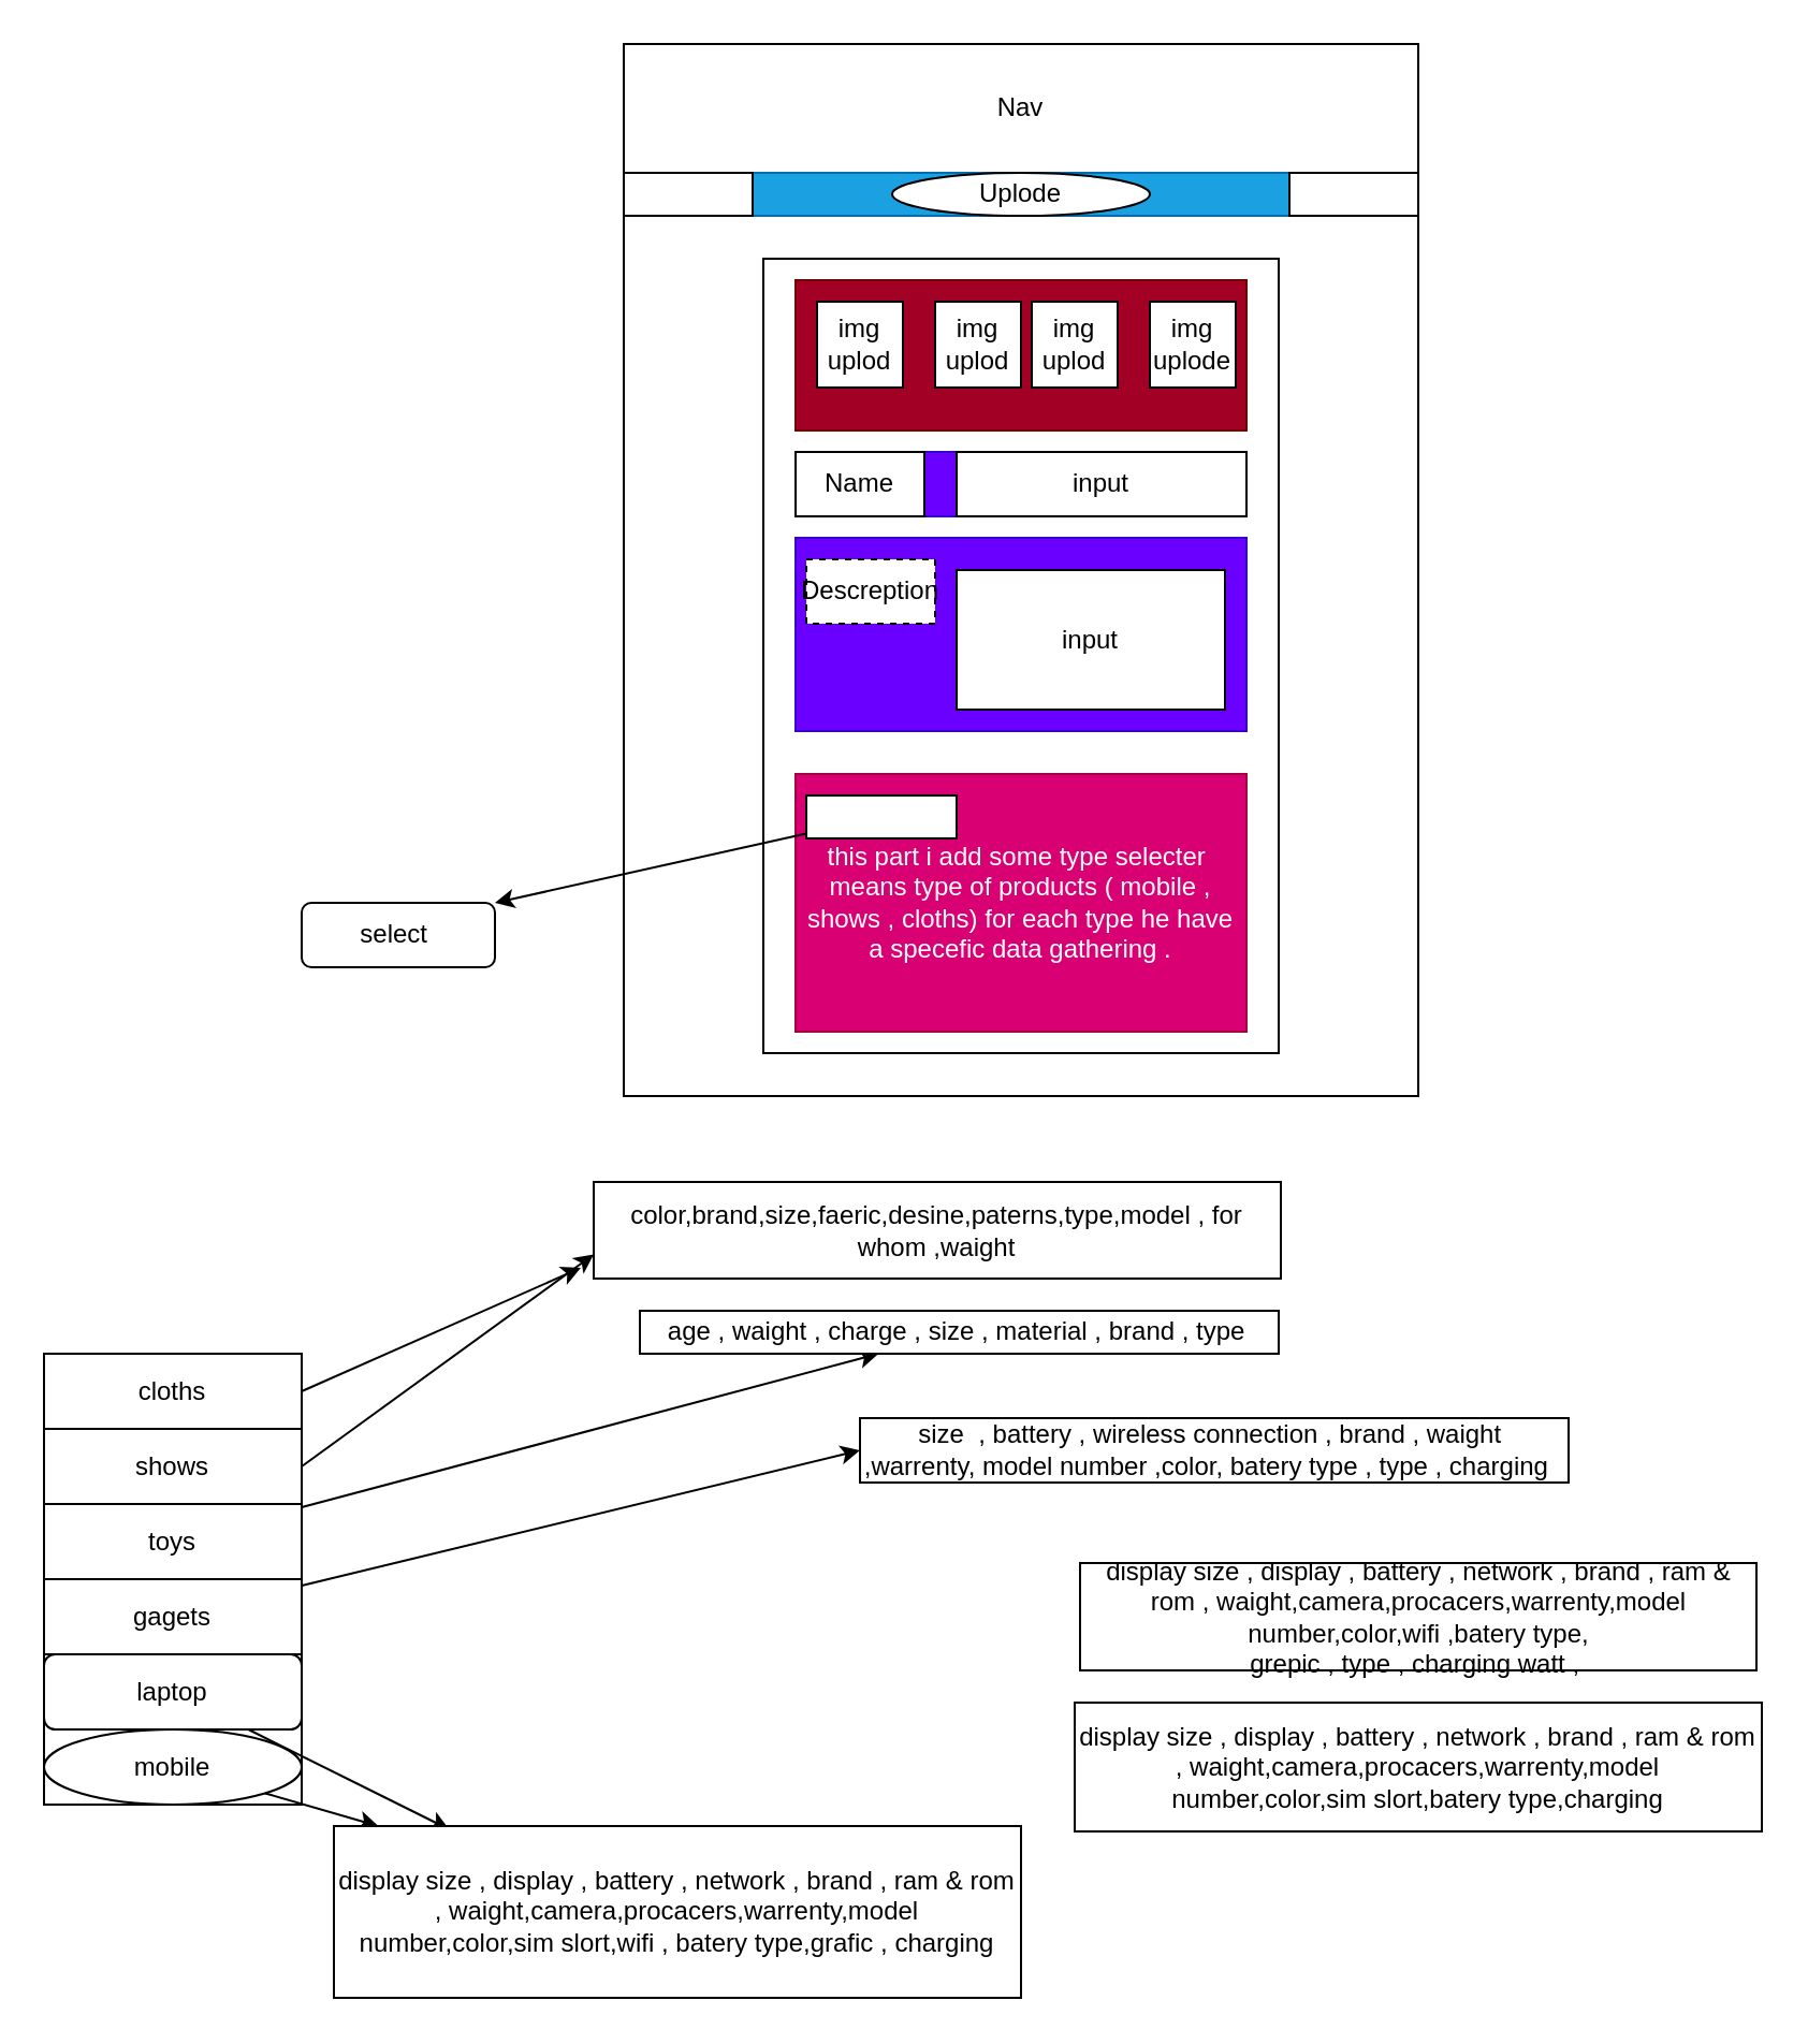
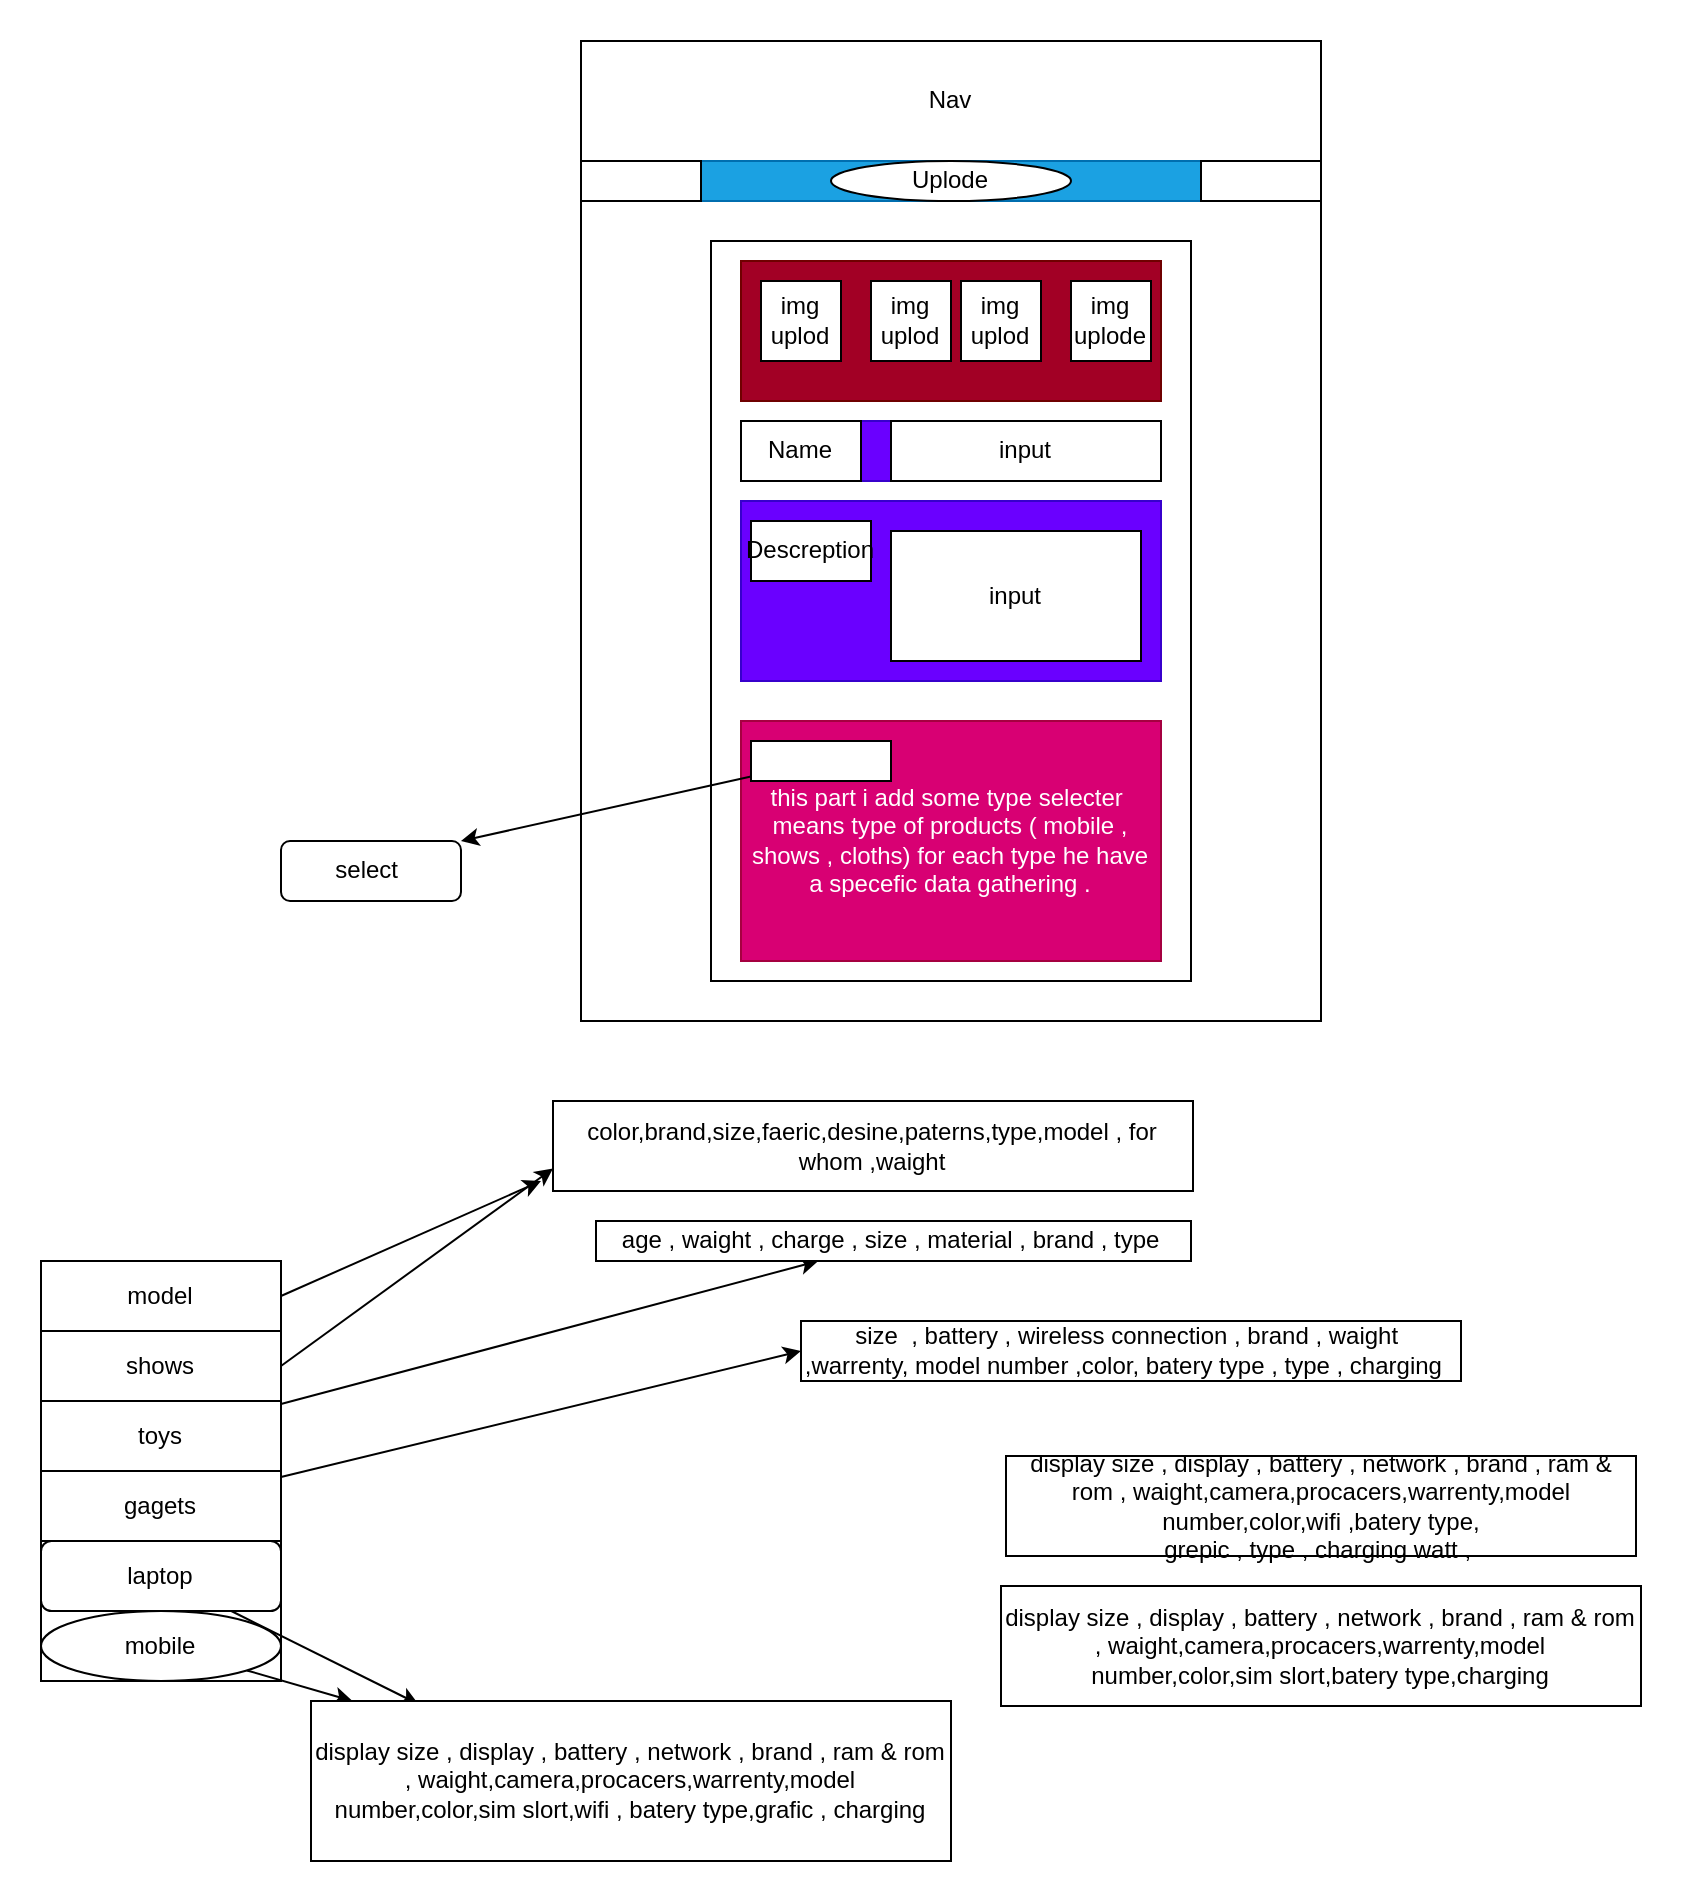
  <mxCell id="0" />
  <mxCell id="1" parent="0" />
  <mxCell id="2" value="" style="rounded=0;whiteSpace=wrap;html=1;" parent="1" vertex="1"><mxGeometry x="290" y="20" width="370" height="490" as="geometry" /></mxCell>
  <mxCell id="3" value="Nav" style="rounded=0;whiteSpace=wrap;html=1;" parent="1" vertex="1"><mxGeometry x="290" y="20" width="370" height="60" as="geometry" /></mxCell>
  <mxCell id="4" value="" style="rounded=0;whiteSpace=wrap;html=1;fillColor=#1ba1e2;fontColor=#ffffff;strokeColor=#006EAF;" parent="1" vertex="1"><mxGeometry x="290" y="80" width="370" height="20" as="geometry" /></mxCell>
  <mxCell id="5" value="" style="rounded=0;whiteSpace=wrap;html=1;" parent="1" vertex="1"><mxGeometry x="290" y="80" width="60" height="20" as="geometry" /></mxCell>
  <mxCell id="6" value="Uplode" style="ellipse;whiteSpace=wrap;html=1;" parent="1" vertex="1"><mxGeometry x="415" y="80" width="120" height="20" as="geometry" /></mxCell>
  <mxCell id="7" value="" style="rounded=0;whiteSpace=wrap;html=1;" parent="1" vertex="1"><mxGeometry x="600" y="80" width="60" height="20" as="geometry" /></mxCell>
  <mxCell id="8" value="" style="rounded=0;whiteSpace=wrap;html=1;fontStyle=1" parent="1" vertex="1"><mxGeometry x="355" y="120" width="240" height="370" as="geometry" /></mxCell>
  <mxCell id="9" value="" style="rounded=0;whiteSpace=wrap;html=1;fillColor=#6a00ff;fontColor=#ffffff;strokeColor=#3700CC;" parent="1" vertex="1"><mxGeometry x="370" y="210" width="210" height="30" as="geometry" /></mxCell>
  <mxCell id="10" value="Name" style="rounded=0;whiteSpace=wrap;html=1;" parent="1" vertex="1"><mxGeometry x="370" y="210" width="60" height="30" as="geometry" /></mxCell>
  <mxCell id="11" value="input" style="rounded=0;whiteSpace=wrap;html=1;" parent="1" vertex="1"><mxGeometry x="445" y="210" width="135" height="30" as="geometry" /></mxCell>
  <mxCell id="12" value="" style="rounded=0;whiteSpace=wrap;html=1;fillColor=#6a00ff;fontColor=#ffffff;strokeColor=#3700CC;" parent="1" vertex="1"><mxGeometry x="370" y="250" width="210" height="90" as="geometry" /></mxCell>
- <mxCell id="13" value="Descreption" style="rounded=0;whiteSpace=wrap;html=1;dashed=1;" parent="1" vertex="1"><mxGeometry x="375" y="260" width="60" height="30" as="geometry" /></mxCell>
+ <mxCell id="13" value="Descreption" style="rounded=0;whiteSpace=wrap;html=1;" parent="1" vertex="1"><mxGeometry x="375" y="260" width="60" height="30" as="geometry" /></mxCell>
  <mxCell id="14" value="" style="rounded=0;whiteSpace=wrap;html=1;fillColor=#a20025;fontColor=#ffffff;strokeColor=#6F0000;" parent="1" vertex="1"><mxGeometry x="370" y="130" width="210" height="70" as="geometry" /></mxCell>
  <mxCell id="15" value="img uplod" style="whiteSpace=wrap;html=1;aspect=fixed;" parent="1" vertex="1"><mxGeometry x="380" y="140" width="40" height="40" as="geometry" /></mxCell>
  <mxCell id="16" value="img uplod" style="whiteSpace=wrap;html=1;aspect=fixed;" parent="1" vertex="1"><mxGeometry x="435" y="140" width="40" height="40" as="geometry" /></mxCell>
  <mxCell id="17" value="img uplod" style="whiteSpace=wrap;html=1;aspect=fixed;" parent="1" vertex="1"><mxGeometry x="480" y="140" width="40" height="40" as="geometry" /></mxCell>
  <mxCell id="18" value="img uplode" style="whiteSpace=wrap;html=1;aspect=fixed;" parent="1" vertex="1"><mxGeometry x="535" y="140" width="40" height="40" as="geometry" /></mxCell>
  <mxCell id="19" value="input" style="rounded=0;whiteSpace=wrap;html=1;" parent="1" vertex="1"><mxGeometry x="445" y="265" width="125" height="65" as="geometry" /></mxCell>
  <mxCell id="20" value="this part i add some type selecter&amp;nbsp;&lt;br&gt;means type of products ( mobile ,&lt;br&gt;shows , cloths) for each type he have a specefic data gathering ." style="rounded=0;whiteSpace=wrap;html=1;fillColor=#d80073;fontColor=#ffffff;strokeColor=#A50040;" parent="1" vertex="1"><mxGeometry x="370" y="360" width="210" height="120" as="geometry" /></mxCell>
  <mxCell id="21" style="edgeStyle=none;html=1;entryX=1;entryY=0;entryDx=0;entryDy=0;" parent="1" source="22" target="23" edge="1"><mxGeometry relative="1" as="geometry"><mxPoint x="140" y="440" as="targetPoint" /></mxGeometry></mxCell>
  <mxCell id="22" value="" style="rounded=0;whiteSpace=wrap;html=1;" parent="1" vertex="1"><mxGeometry x="375" y="370" width="70" height="20" as="geometry" /></mxCell>
  <mxCell id="23" value="select&amp;nbsp;" style="rounded=1;whiteSpace=wrap;html=1;" parent="1" vertex="1"><mxGeometry x="140" y="420" width="90" height="30" as="geometry" /></mxCell>
  <mxCell id="24" value="" style="rounded=0;whiteSpace=wrap;html=1;" parent="1" vertex="1"><mxGeometry x="20" y="630" width="120" height="210" as="geometry" /></mxCell>
  <mxCell id="25" value="" style="edgeStyle=none;html=1;" edge="1" parent="1" source="26" target="42"><mxGeometry relative="1" as="geometry" /></mxCell>
  <mxCell id="26" value="mobile" style="ellipse;whiteSpace=wrap;html=1;" parent="1" vertex="1"><mxGeometry x="20" y="805" width="120" height="35" as="geometry" /></mxCell>
  <mxCell id="27" value="" style="edgeStyle=none;html=1;entryX=0;entryY=0.75;entryDx=0;entryDy=0;exitX=1;exitY=0.5;exitDx=0;exitDy=0;" parent="1" source="28" target="38" edge="1"><mxGeometry relative="1" as="geometry"><mxPoint x="300" y="770" as="targetPoint" /></mxGeometry></mxCell>
  <mxCell id="28" value="shows" style="rounded=0;whiteSpace=wrap;html=1;" parent="1" vertex="1"><mxGeometry x="20" y="665" width="120" height="35" as="geometry" /></mxCell>
  <mxCell id="29" style="edgeStyle=none;html=1;entryX=0.168;entryY=0.02;entryDx=0;entryDy=0;entryPerimeter=0;" parent="1" source="30" target="42" edge="1"><mxGeometry relative="1" as="geometry"><mxPoint x="320" y="880" as="targetPoint" /></mxGeometry></mxCell>
  <mxCell id="30" value="laptop" style="whiteSpace=wrap;html=1;rounded=1;" parent="1" vertex="1"><mxGeometry x="20" y="770" width="120" height="35" as="geometry" /></mxCell>
  <mxCell id="31" style="edgeStyle=none;html=1;entryX=0;entryY=0.5;entryDx=0;entryDy=0;" parent="1" source="32" target="40" edge="1"><mxGeometry relative="1" as="geometry" /></mxCell>
  <mxCell id="32" value="gagets" style="rounded=0;whiteSpace=wrap;html=1;" parent="1" vertex="1"><mxGeometry x="20" y="735" width="120" height="35" as="geometry" /></mxCell>
  <mxCell id="33" value="" style="edgeStyle=none;html=1;" parent="1" source="34" target="41" edge="1"><mxGeometry relative="1" as="geometry" /></mxCell>
  <mxCell id="34" value="toys" style="rounded=0;whiteSpace=wrap;html=1;" parent="1" vertex="1"><mxGeometry x="20" y="700" width="120" height="35" as="geometry" /></mxCell>
  <mxCell id="35" value="" style="edgeStyle=none;html=1;exitX=1;exitY=0.5;exitDx=0;exitDy=0;" parent="1" source="36" edge="1"><mxGeometry relative="1" as="geometry"><mxPoint x="270" y="590" as="targetPoint" /><Array as="points" /></mxGeometry></mxCell>
- <mxCell id="36" value="cloths" style="rounded=0;whiteSpace=wrap;html=1;" parent="1" vertex="1"><mxGeometry x="20" y="630" width="120" height="35" as="geometry" /></mxCell>
+ <mxCell id="36" value="model" style="rounded=0;whiteSpace=wrap;html=1;" parent="1" vertex="1"><mxGeometry x="20" y="630" width="120" height="35" as="geometry" /></mxCell>
  <mxCell id="37" value="display size , display , battery , network , brand , ram &amp;amp; rom , waight,camera,procacers,warrenty,model number,color,sim slort,batery type,charging" style="whiteSpace=wrap;html=1;rounded=0;" parent="1" vertex="1"><mxGeometry x="500" y="792.5" width="320" height="60" as="geometry" /></mxCell>
  <mxCell id="38" value="color,brand,size,faeric,desine,paterns,type,model , for whom ,waight" style="rounded=0;whiteSpace=wrap;html=1;" parent="1" vertex="1"><mxGeometry x="276" y="550" width="320" height="45" as="geometry" /></mxCell>
  <mxCell id="39" value="display size , display , battery , network , brand , ram &amp;amp; rom , waight,camera,procacers,warrenty,model number,color,wifi ,batery type,&lt;br&gt;grepic , type , charging watt ,&amp;nbsp;" style="whiteSpace=wrap;html=1;rounded=0;" parent="1" vertex="1"><mxGeometry x="502.5" y="727.5" width="315" height="50" as="geometry" /></mxCell>
  <mxCell id="40" value="size&amp;nbsp; , battery , wireless connection , brand , waight&amp;nbsp; ,warrenty, model number ,color, batery type&amp;nbsp;, type , charging&amp;nbsp;&amp;nbsp;" style="whiteSpace=wrap;html=1;rounded=0;" parent="1" vertex="1"><mxGeometry x="400" y="660" width="330" height="30" as="geometry" /></mxCell>
  <mxCell id="41" value="age , waight , charge , size , material , brand , type&amp;nbsp;" style="whiteSpace=wrap;html=1;rounded=0;" parent="1" vertex="1"><mxGeometry x="297.5" y="610" width="297.5" height="20" as="geometry" /></mxCell>
  <mxCell id="42" value="display size , display , battery , network , brand , ram &amp;amp; rom , waight,camera,procacers,warrenty,model number,color,sim slort,wifi , batery type,grafic , charging" style="whiteSpace=wrap;html=1;rounded=0;" vertex="1" parent="1"><mxGeometry x="155" y="850" width="320" height="80" as="geometry" /></mxCell>
